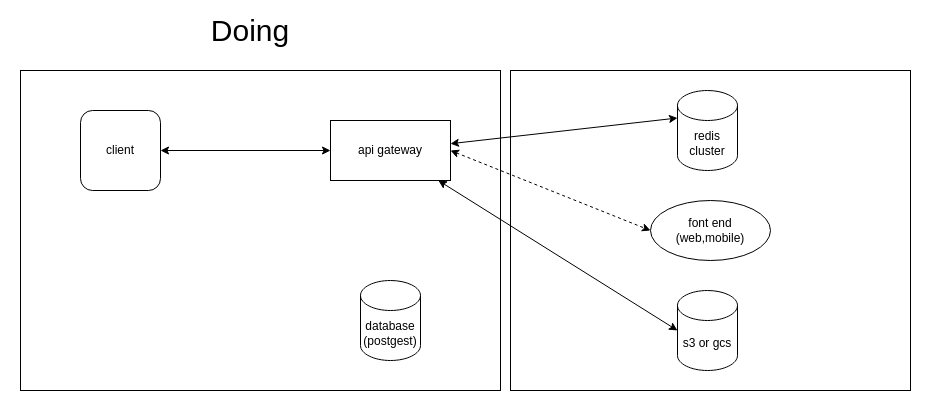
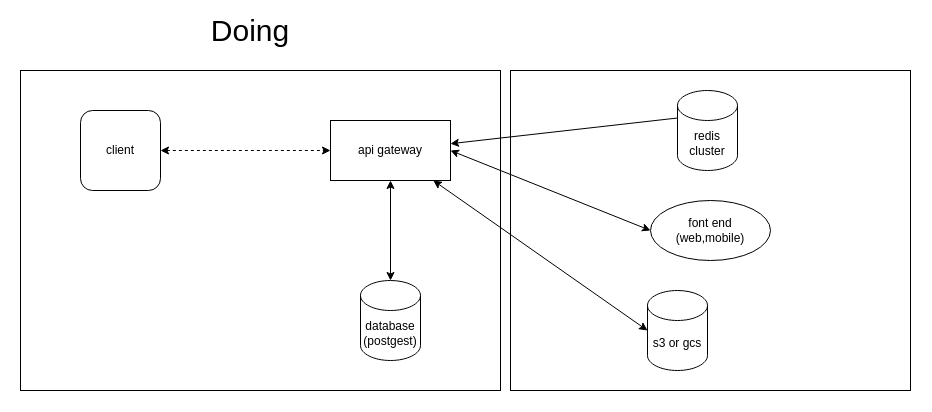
  <mxCell id="0" style=";html=1;" />
  <mxCell id="1" style=";html=1;" parent="0" />
  <mxCell id="2" value="" style="rounded=0;whiteSpace=wrap;html=1;" vertex="1" parent="1"><mxGeometry x="510" y="70" width="400" height="320" as="geometry" /></mxCell>
  <mxCell id="3" value="" style="rounded=0;whiteSpace=wrap;html=1;" vertex="1" parent="1"><mxGeometry x="20" y="70" width="480" height="320" as="geometry" /></mxCell>
  <mxCell id="4" value="client" style="whiteSpace=wrap;html=1;aspect=fixed;rounded=1;" vertex="1" parent="1"><mxGeometry x="80" y="110" width="80" height="80" as="geometry" /></mxCell>
  <mxCell id="5" value="api gateway" style="rounded=0;whiteSpace=wrap;html=1;" vertex="1" parent="1"><mxGeometry x="330" y="120" width="120" height="60" as="geometry" /></mxCell>
  <mxCell id="6" value="database&lt;br&gt;(postgest)" style="shape=cylinder3;whiteSpace=wrap;html=1;boundedLbl=1;backgroundOutline=1;size=15;" vertex="1" parent="1"><mxGeometry x="360" y="280" width="60" height="80" as="geometry" /></mxCell>
  <mxCell id="7" value="&lt;font style=&quot;font-size: 30px&quot;&gt;Doing&lt;/font&gt;" style="text;html=1;strokeColor=none;fillColor=none;align=center;verticalAlign=middle;whiteSpace=wrap;rounded=0;" vertex="1" parent="1"><mxGeometry x="220" y="20" width="60" height="20" as="geometry" /></mxCell>
  <mxCell id="8" value="font end&lt;br&gt;(web,mobile)" style="ellipse;whiteSpace=wrap;html=1;" vertex="1" parent="1"><mxGeometry x="650" y="200" width="120" height="60" as="geometry" /></mxCell>
- <mxCell id="9" value="s3 or gcs" style="shape=cylinder3;whiteSpace=wrap;html=1;boundedLbl=1;backgroundOutline=1;size=15;" vertex="1" parent="1"><mxGeometry x="677" y="290" width="60" height="80" as="geometry" /></mxCell>
- <mxCell id="10" value="" style="endArrow=classic;startArrow=classic;html=1;entryX=0;entryY=0.5;entryDx=0;entryDy=0;" edge="1" parent="1" source="4" target="5"><mxGeometry width="50" height="50" relative="1" as="geometry"><mxPoint x="210" y="180" as="sourcePoint" /><mxPoint x="260" y="130" as="targetPoint" /></mxGeometry></mxCell>
- <mxCell id="12" value="" style="endArrow=classic;startArrow=classic;html=1;entryX=0;entryY=0.5;entryDx=0;entryDy=0;exitX=1;exitY=0.5;exitDx=0;exitDy=0;dashed=1;" edge="1" parent="1" source="5" target="8"><mxGeometry width="50" height="50" relative="1" as="geometry"><mxPoint x="520" y="180" as="sourcePoint" /><mxPoint x="570" y="130" as="targetPoint" /></mxGeometry></mxCell>
+ <mxCell id="9" value="s3 or gcs" style="shape=cylinder3;whiteSpace=wrap;html=1;boundedLbl=1;backgroundOutline=1;size=15;" vertex="1" parent="1"><mxGeometry x="647" y="290" width="60" height="80" as="geometry" /></mxCell>
+ <mxCell id="10" value="" style="endArrow=classic;startArrow=classic;html=1;entryX=0;entryY=0.5;entryDx=0;entryDy=0;dashed=1;" edge="1" parent="1" source="4" target="5"><mxGeometry width="50" height="50" relative="1" as="geometry"><mxPoint x="210" y="180" as="sourcePoint" /><mxPoint x="260" y="130" as="targetPoint" /></mxGeometry></mxCell>
+ <mxCell id="11" value="" style="endArrow=classic;startArrow=classic;html=1;entryX=0.5;entryY=1;entryDx=0;entryDy=0;exitX=0.5;exitY=0;exitDx=0;exitDy=0;exitPerimeter=0;" edge="1" parent="1" source="6" target="5"><mxGeometry width="50" height="50" relative="1" as="geometry"><mxPoint x="370" y="270" as="sourcePoint" /><mxPoint x="420" y="220" as="targetPoint" /></mxGeometry></mxCell>
+ <mxCell id="12" value="" style="endArrow=classic;startArrow=classic;html=1;entryX=0;entryY=0.5;entryDx=0;entryDy=0;exitX=1;exitY=0.5;exitDx=0;exitDy=0;" edge="1" parent="1" source="5" target="8"><mxGeometry width="50" height="50" relative="1" as="geometry"><mxPoint x="520" y="180" as="sourcePoint" /><mxPoint x="570" y="130" as="targetPoint" /></mxGeometry></mxCell>
  <mxCell id="13" value="" style="endArrow=classic;startArrow=classic;html=1;exitX=0;exitY=0.5;exitDx=0;exitDy=0;exitPerimeter=0;" edge="1" parent="1" source="9" target="5"><mxGeometry width="50" height="50" relative="1" as="geometry"><mxPoint x="620" y="270" as="sourcePoint" /><mxPoint x="670" y="220" as="targetPoint" /></mxGeometry></mxCell>
  <mxCell id="14" value="redis cluster" style="shape=cylinder3;whiteSpace=wrap;html=1;boundedLbl=1;backgroundOutline=1;size=15;" vertex="1" parent="1"><mxGeometry x="677" y="90" width="60" height="80" as="geometry" /></mxCell>
- <mxCell id="15" value="" style="endArrow=classic;startArrow=classic;html=1;entryX=0;entryY=0;entryDx=0;entryDy=27.5;entryPerimeter=0;" edge="1" parent="1" source="5" target="14"><mxGeometry width="50" height="50" relative="1" as="geometry"><mxPoint x="490" y="470" as="sourcePoint" /><mxPoint x="540" y="420" as="targetPoint" /></mxGeometry></mxCell>
+ <mxCell id="15" value="" style="endArrow=none;startArrow=classic;html=1;entryX=0;entryY=0;entryDx=0;entryDy=27.5;entryPerimeter=0;" edge="1" parent="1" source="5" target="14"><mxGeometry width="50" height="50" relative="1" as="geometry"><mxPoint x="490" y="470" as="sourcePoint" /><mxPoint x="540" y="420" as="targetPoint" /></mxGeometry></mxCell>
